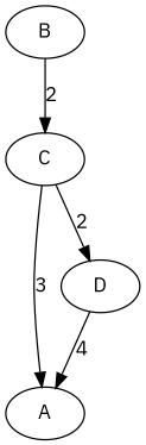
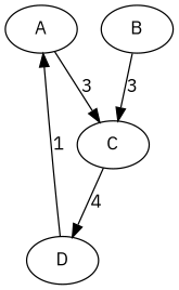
  digraph {
    fontname="IBM Plex Sans"
    node [fontname="IBM Plex Sans"]
    edge [fontname="IBM Plex Sans"]
    A
    C
    B
    D
-   C -> A [label=3]
-   C -> D [label=2]
-   B -> C [label=2]
-   D -> A [label=4]
+   A -> C [label=3]
+   C -> D [label=4]
+   B -> C [label=3]
+   D -> A [label=1]
  }
